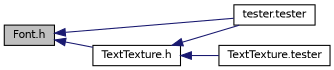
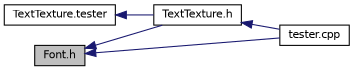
  digraph {
    rankdir=LR
    node [color=black fillcolor=white fontname=Helvetica fontsize=10 shape=record style=filled]
    edge [color=midnightblue dir=back fontname=Helvetica fontsize=10 labelfontname=Helvetica labelfontsize=10 style=solid]
    n1 [fillcolor=grey75 fontcolor=black height=0.2 label="Font.h" width=0.4]
    n2 [height=0.2 label="TextTexture.h" width=0.4]
-   n3 [height=0.2 label="tester.tester" width=0.4]
+   n3 [height=0.2 label="tester.cpp" width=0.4]
    n4 [height=0.2 label="TextTexture.tester" width=0.4]
    n1 -> n2
    n1 -> n3
    n2 -> n3
-   n2 -> n4
+   n4 -> n2
  }
